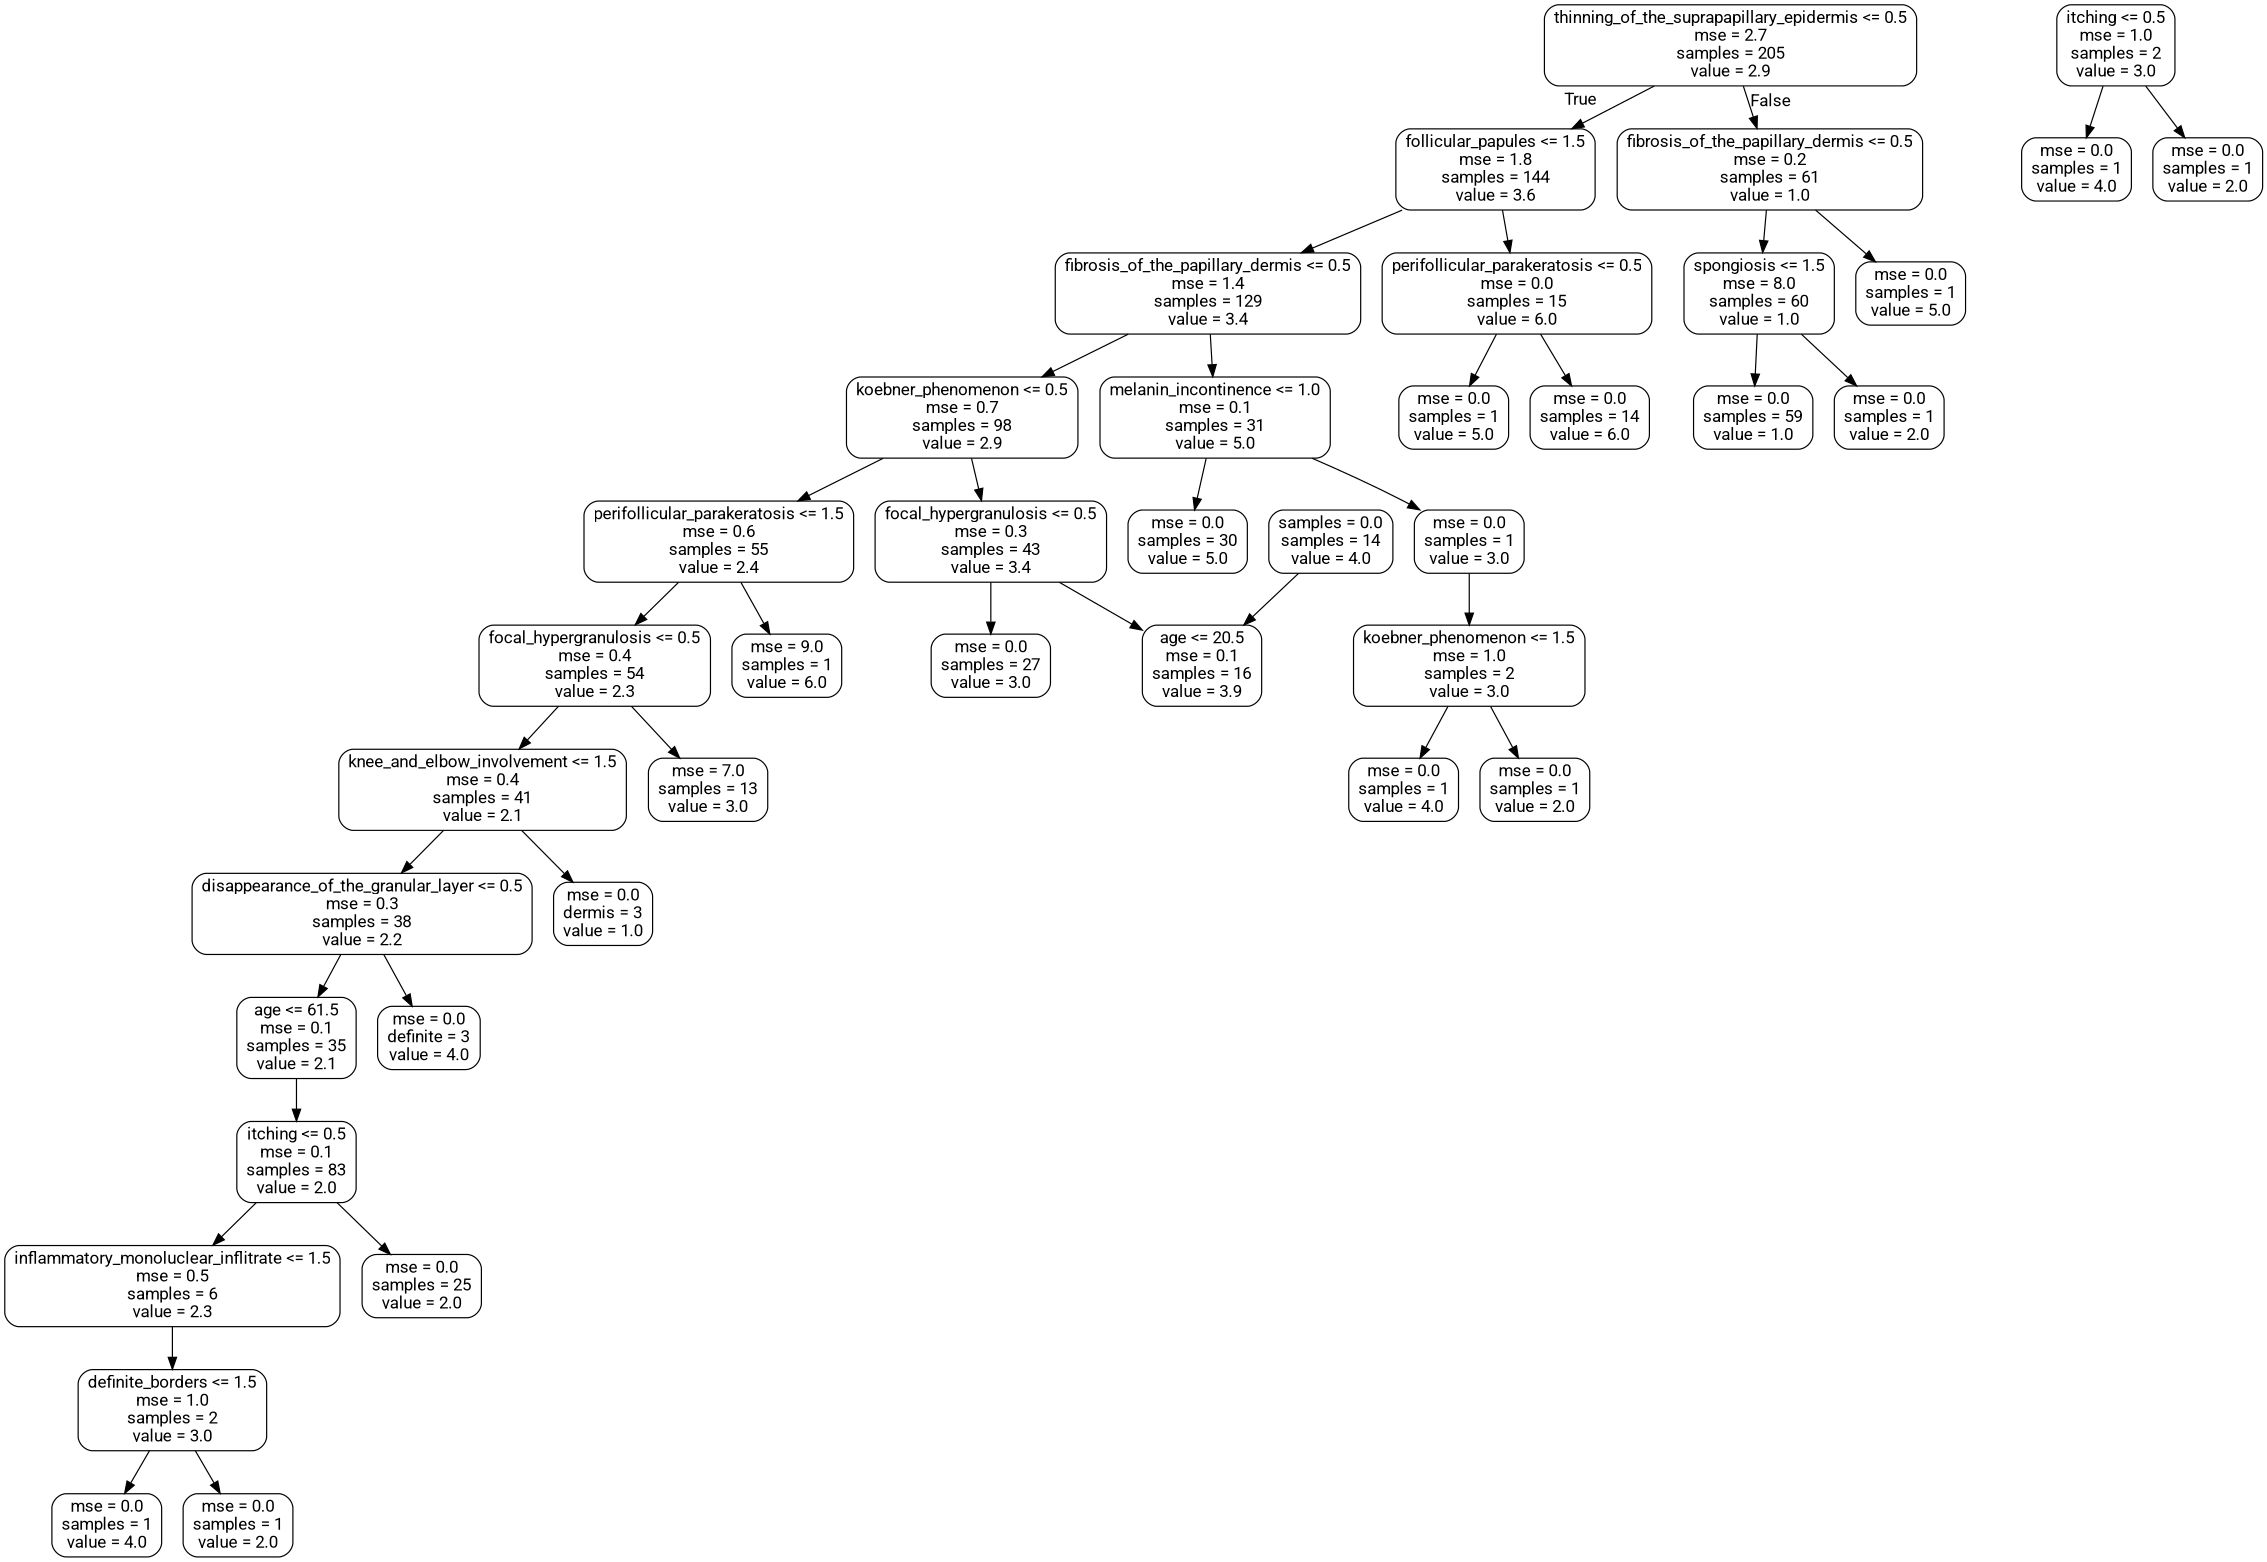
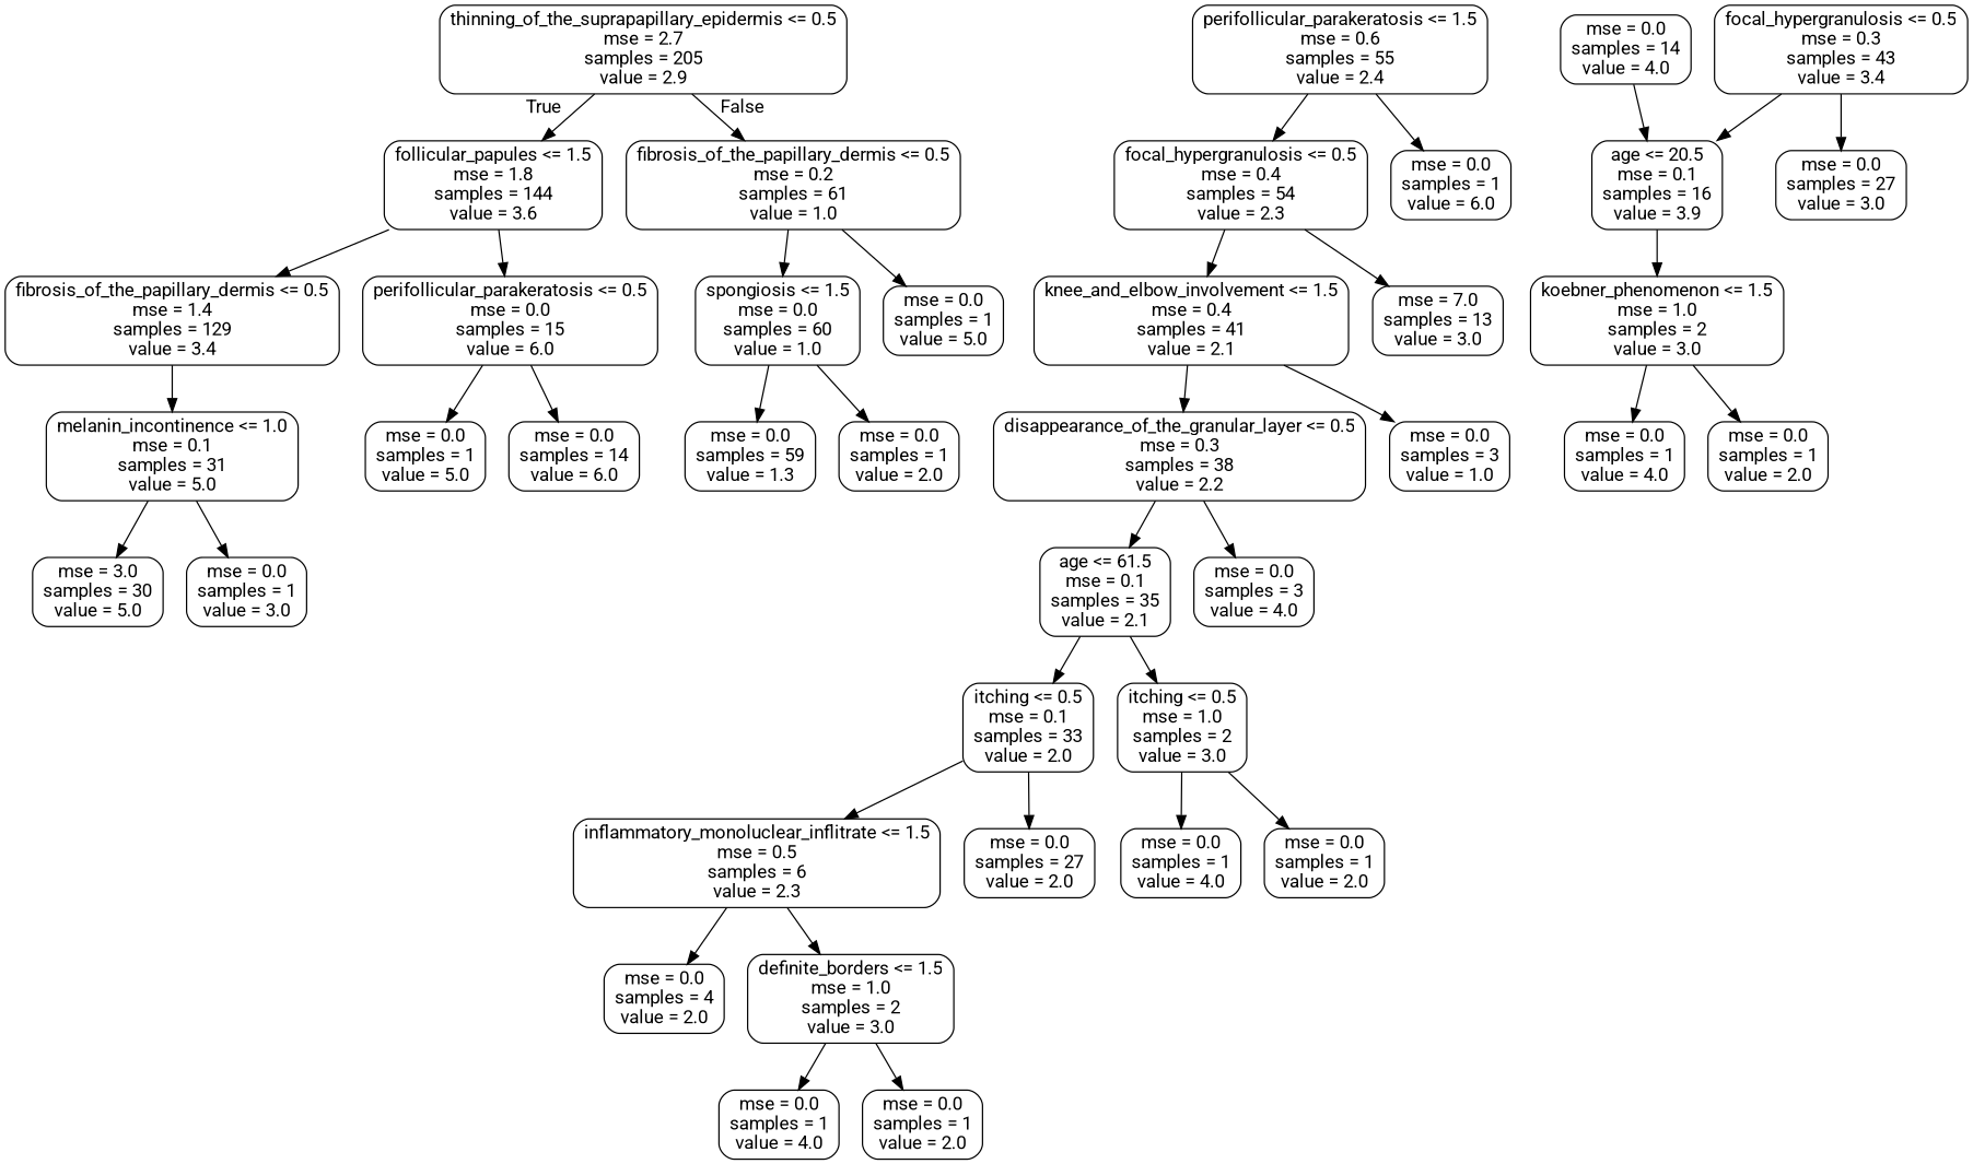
  digraph {
    fontname=Roboto
    node [color=black fontname=Roboto shape=box style=rounded]
    edge [fontname=Roboto]
    n1 [label="thinning_of_the_suprapapillary_epidermis <= 0.5\nmse = 2.7\nsamples = 205\nvalue = 2.9"]
    n2 [label="follicular_papules <= 1.5\nmse = 1.8\nsamples = 144\nvalue = 3.6"]
    n3 [label="fibrosis_of_the_papillary_dermis <= 0.5\nmse = 0.2\nsamples = 61\nvalue = 1.0"]
    n4 [label="fibrosis_of_the_papillary_dermis <= 0.5\nmse = 1.4\nsamples = 129\nvalue = 3.4"]
    n5 [label="perifollicular_parakeratosis <= 0.5\nmse = 0.0\nsamples = 15\nvalue = 6.0"]
-   n6 [label="spongiosis <= 1.5\nmse = 8.0\nsamples = 60\nvalue = 1.0"]
+   n6 [label="spongiosis <= 1.5\nmse = 0.0\nsamples = 60\nvalue = 1.0"]
    n7 [label="mse = 0.0\nsamples = 1\nvalue = 5.0"]
-   n8 [label="koebner_phenomenon <= 0.5\nmse = 0.7\nsamples = 98\nvalue = 2.9"]
    n9 [label="melanin_incontinence <= 1.0\nmse = 0.1\nsamples = 31\nvalue = 5.0"]
    n10 [label="mse = 0.0\nsamples = 1\nvalue = 5.0"]
    n11 [label="mse = 0.0\nsamples = 14\nvalue = 6.0"]
    n12 [label="perifollicular_parakeratosis <= 1.5\nmse = 0.6\nsamples = 55\nvalue = 2.4"]
    n13 [label="focal_hypergranulosis <= 0.5\nmse = 0.3\nsamples = 43\nvalue = 3.4"]
-   n14 [label="mse = 0.0\nsamples = 30\nvalue = 5.0"]
+   n14 [label="mse = 3.0\nsamples = 30\nvalue = 5.0"]
    n15 [label="mse = 0.0\nsamples = 1\nvalue = 3.0"]
    n16 [label="focal_hypergranulosis <= 0.5\nmse = 0.4\nsamples = 54\nvalue = 2.3"]
-   n17 [label="mse = 9.0\nsamples = 1\nvalue = 6.0"]
+   n17 [label="mse = 0.0\nsamples = 1\nvalue = 6.0"]
    n18 [label="age <= 20.5\nmse = 0.1\nsamples = 16\nvalue = 3.9"]
    n19 [label="mse = 0.0\nsamples = 27\nvalue = 3.0"]
    n20 [label="knee_and_elbow_involvement <= 1.5\nmse = 0.4\nsamples = 41\nvalue = 2.1"]
    n21 [label="mse = 7.0\nsamples = 13\nvalue = 3.0"]
    n22 [label="disappearance_of_the_granular_layer <= 0.5\nmse = 0.3\nsamples = 38\nvalue = 2.2"]
-   n23 [label="mse = 0.0\ndermis = 3\nvalue = 1.0"]
+   n23 [label="mse = 0.0\nsamples = 3\nvalue = 1.0"]
    n24 [label="age <= 61.5\nmse = 0.1\nsamples = 35\nvalue = 2.1"]
-   n25 [label="mse = 0.0\ndefinite = 3\nvalue = 4.0"]
-   n26 [label="itching <= 0.5\nmse = 0.1\nsamples = 83\nvalue = 2.0"]
+   n25 [label="mse = 0.0\nsamples = 3\nvalue = 4.0"]
+   n26 [label="itching <= 0.5\nmse = 0.1\nsamples = 33\nvalue = 2.0"]
    n27 [label="itching <= 0.5\nmse = 1.0\nsamples = 2\nvalue = 3.0"]
    n28 [label="inflammatory_monoluclear_inflitrate <= 1.5\nmse = 0.5\nsamples = 6\nvalue = 2.3"]
-   n29 [label="mse = 0.0\nsamples = 25\nvalue = 2.0"]
+   n29 [label="mse = 0.0\nsamples = 27\nvalue = 2.0"]
    n30 [label="mse = 0.0\nsamples = 1\nvalue = 4.0"]
    n31 [label="mse = 0.0\nsamples = 1\nvalue = 2.0"]
+   n32 [label="mse = 0.0\nsamples = 4\nvalue = 2.0"]
    n33 [label="definite_borders <= 1.5\nmse = 1.0\nsamples = 2\nvalue = 3.0"]
    n34 [label="mse = 0.0\nsamples = 1\nvalue = 4.0"]
    n35 [label="mse = 0.0\nsamples = 1\nvalue = 2.0"]
    n36 [label="koebner_phenomenon <= 1.5\nmse = 1.0\nsamples = 2\nvalue = 3.0"]
    n37 [label="mse = 0.0\nsamples = 1\nvalue = 4.0"]
    n38 [label="mse = 0.0\nsamples = 1\nvalue = 2.0"]
-   n39 [label="samples = 0.0\nsamples = 14\nvalue = 4.0"]
-   n40 [label="mse = 0.0\nsamples = 59\nvalue = 1.0"]
+   n39 [label="mse = 0.0\nsamples = 14\nvalue = 4.0"]
+   n40 [label="mse = 0.0\nsamples = 59\nvalue = 1.3"]
    n41 [label="mse = 0.0\nsamples = 1\nvalue = 2.0"]
    n1 -> n2 [headlabel=True labelangle=45 labeldistance=2.5]
    n1 -> n3 [headlabel=False labelangle=-45 labeldistance=2.5]
    n2 -> n4
    n2 -> n5
    n3 -> n6
    n3 -> n7
-   n4 -> n8
    n4 -> n9
    n5 -> n10
    n5 -> n11
    n6 -> n40
    n6 -> n41
-   n8 -> n12
-   n8 -> n13
    n9 -> n14
    n9 -> n15
    n12 -> n16
    n12 -> n17
    n13 -> n18
    n13 -> n19
    n16 -> n20
    n16 -> n21
-   n15 -> n36
+   n18 -> n36
    n20 -> n22
    n20 -> n23
    n22 -> n24
    n22 -> n25
    n24 -> n26
+   n24 -> n27
    n26 -> n28
    n26 -> n29
    n27 -> n30
    n27 -> n31
+   n28 -> n32
    n28 -> n33
    n33 -> n34
    n33 -> n35
    n36 -> n37
    n36 -> n38
    n39 -> n18
  }
